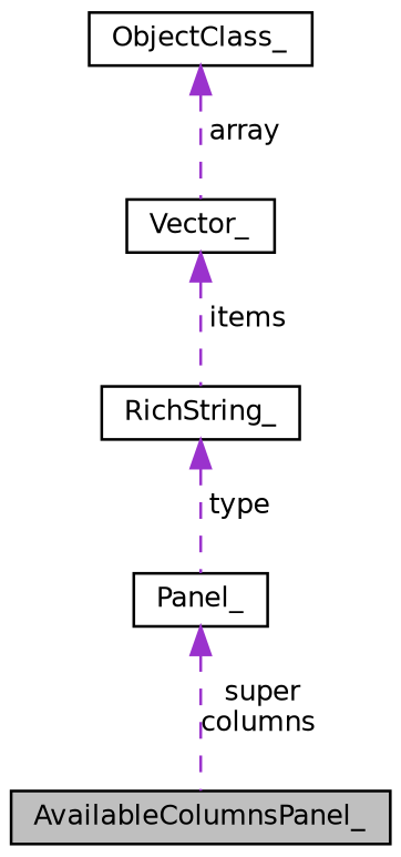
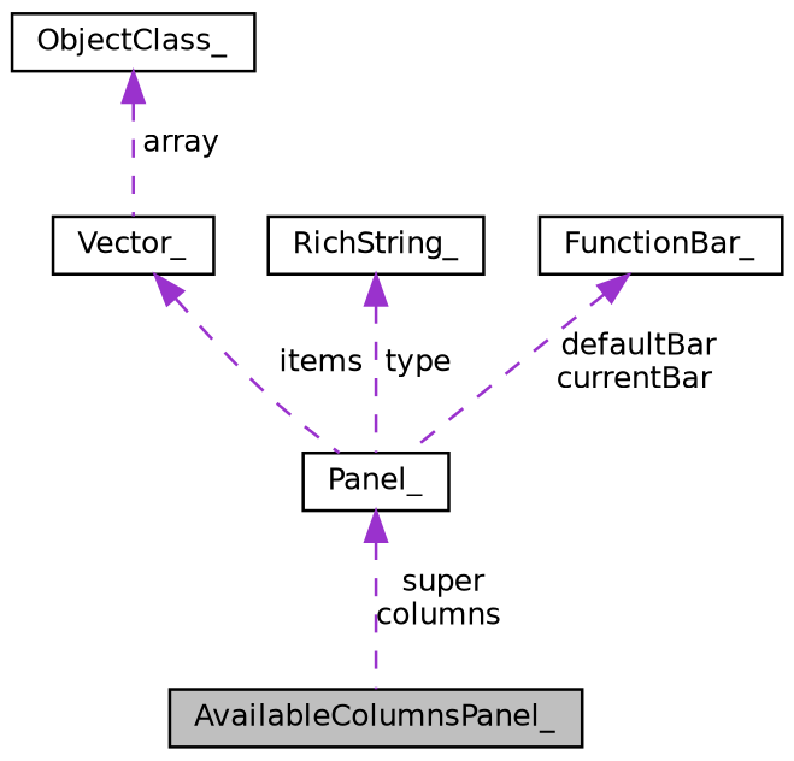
  digraph {
    node [color=black fillcolor=white fontname=Helvetica fontsize=10 shape=record style=filled]
    edge [color=darkorchid3 dir=back fontname=Helvetica fontsize=10 labelfontname=Helvetica labelfontsize=10 style=dashed]
    n1 [fillcolor=grey75 fontcolor=black height=0.2 label=AvailableColumnsPanel_ width=0.4]
    n2 [height=0.2 label=Panel_ width=0.4]
    n3 [height=0.2 label=Vector_ width=0.4]
    n4 [height=0.2 label=ObjectClass_ width=0.4]
    n5 [height=0.2 label=RichString_ width=0.4]
+   n6 [height=0.2 label=FunctionBar_ width=0.4]
    n2 -> n1 [label=" super\ncolumns"]
-   n3 -> n5 [label=" items"]
+   n3 -> n2 [label=" items"]
    n4 -> n3 [label=" array"]
    n5 -> n2 [label=" type"]
+   n6 -> n2 [label=" defaultBar\ncurrentBar"]
  }
